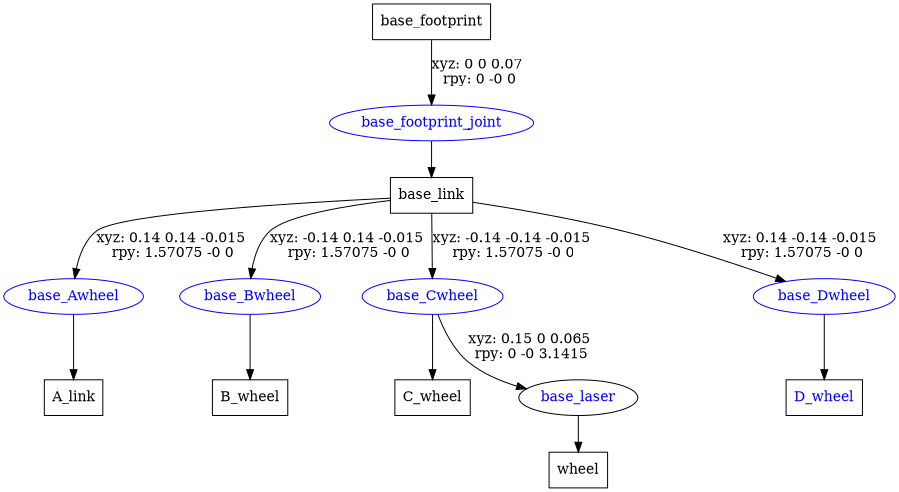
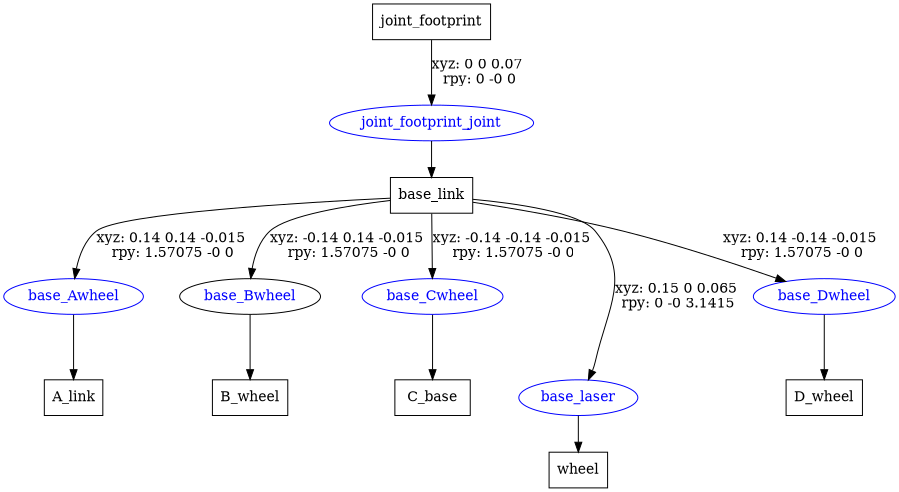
  digraph {
    node [shape=box]
-   n1 [label=base_footprint]
-   base_footprint_joint [color=blue fontcolor=blue shape=ellipse]
+   n1 [label=joint_footprint]
+   base_footprint_joint [color=blue fontcolor=blue shape=ellipse label=joint_footprint_joint]
    n3 [label=base_link]
    base_Awheel [color=blue fontcolor=blue shape=ellipse]
-   base_Bwheel [color=blue fontcolor=blue shape=ellipse]
+   base_Bwheel [color=black fontcolor=blue shape=ellipse]
    base_Cwheel [color=blue fontcolor=blue shape=ellipse]
    base_Dwheel [color=blue fontcolor=blue shape=ellipse]
-   base_laser [color=black fontcolor=blue shape=ellipse]
+   base_laser [color=blue fontcolor=blue shape=ellipse]
    n9 [label=A_link]
    n10 [label=B_wheel]
-   n11 [label=C_wheel]
-   n12 [label=D_wheel fontcolor=blue]
+   n11 [label=C_base]
+   n12 [label=D_wheel]
    n13 [label=wheel]
    n1 -> base_footprint_joint [label="xyz: 0 0 0.07 \nrpy: 0 -0 0"]
    base_footprint_joint -> n3
    n3 -> base_Awheel [label="xyz: 0.14 0.14 -0.015 \nrpy: 1.57075 -0 0"]
    n3 -> base_Bwheel [label="xyz: -0.14 0.14 -0.015 \nrpy: 1.57075 -0 0"]
    n3 -> base_Cwheel [label="xyz: -0.14 -0.14 -0.015 \nrpy: 1.57075 -0 0"]
    n3 -> base_Dwheel [label="xyz: 0.14 -0.14 -0.015 \nrpy: 1.57075 -0 0"]
-   base_Cwheel -> base_laser [label="xyz: 0.15 0 0.065 \nrpy: 0 -0 3.1415"]
+   n3 -> base_laser [label="xyz: 0.15 0 0.065 \nrpy: 0 -0 3.1415"]
    base_Awheel -> n9
    base_Bwheel -> n10
    base_Cwheel -> n11
    base_Dwheel -> n12
    base_laser -> n13
  }
